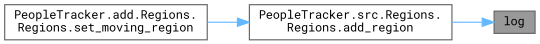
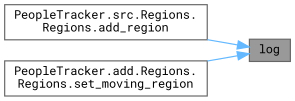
  digraph {
    fontname="Roboto Mono"
    rankdir=RL
    node [color=grey40 fillcolor=white fontname="Roboto Mono" fontsize=10 shape=box style=filled]
    edge [color=steelblue1 dir=back fontname="Roboto Mono" fontsize=10 labelfontname=Helvetica labelfontsize=10 style=solid]
    n1 [color=gray40 fillcolor=grey60 fontcolor=black height=0.2 label=log width=0.4]
    n2 [height=0.2 label="PeopleTracker.src.Regions.\lRegions.add_region" width=0.4]
    n3 [height=0.2 label="PeopleTracker.add.Regions.\lRegions.set_moving_region" width=0.4]
    n1 -> n2
-   n2 -> n3
+   n1 -> n3
  }
